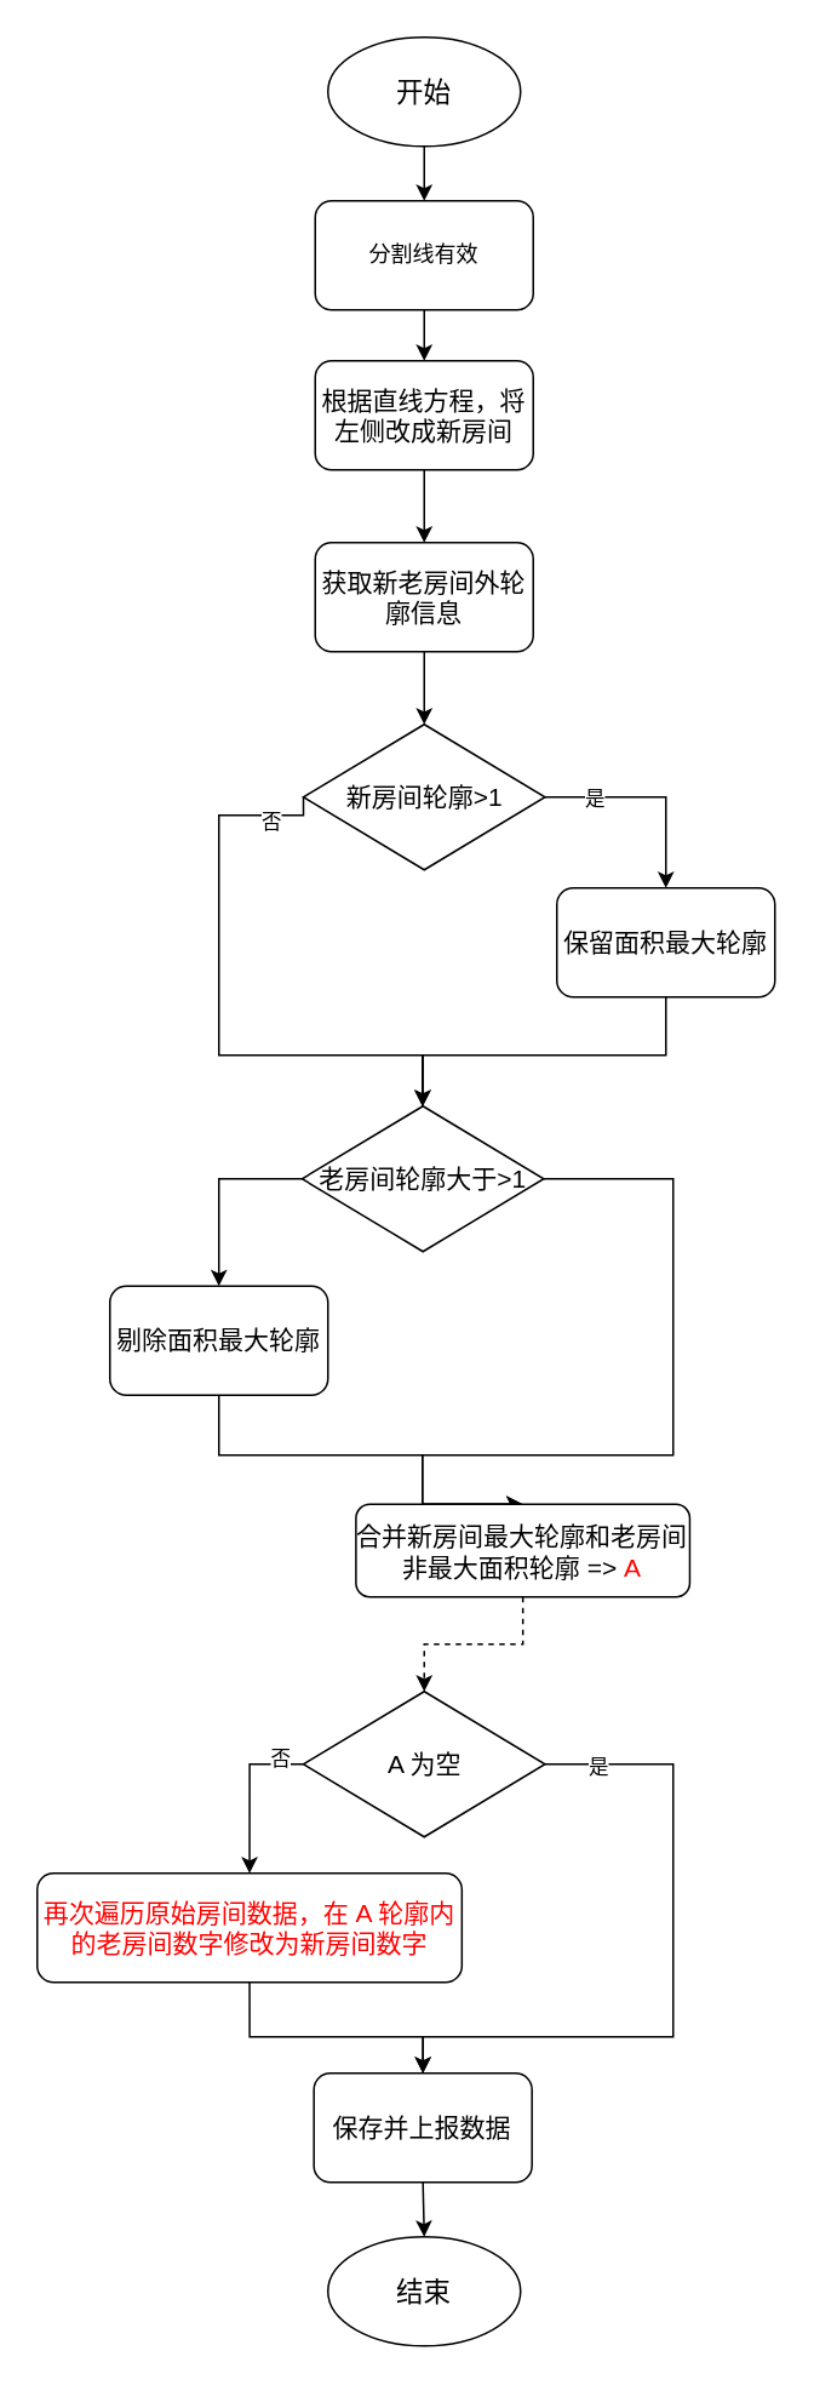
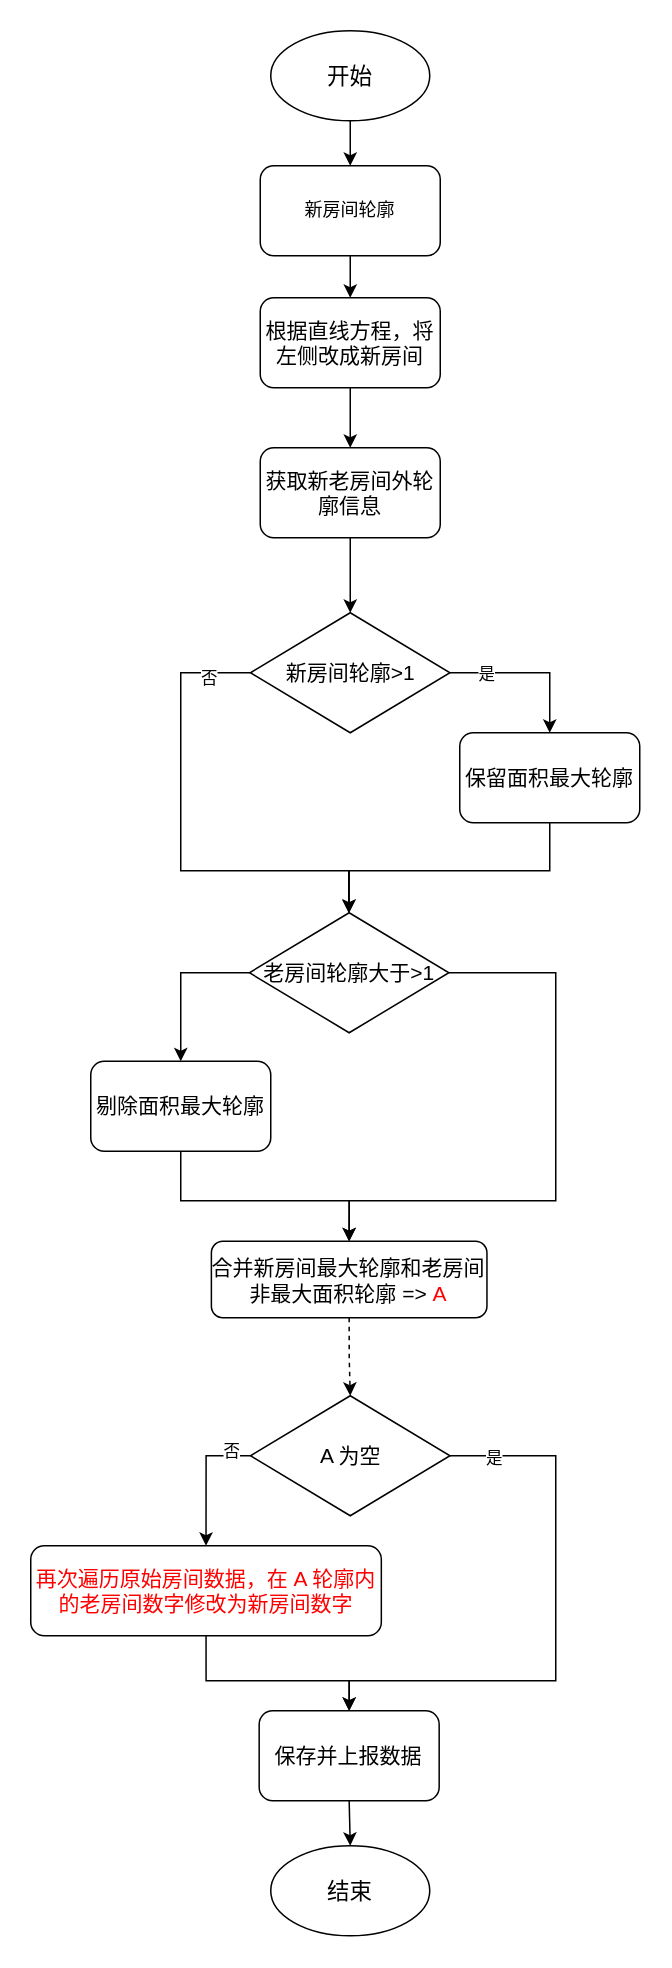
  <mxCell id="0" />
  <mxCell id="1" parent="0" />
  <mxCell id="2" style="edgeStyle=orthogonalEdgeStyle;rounded=0;orthogonalLoop=1;jettySize=auto;html=1;exitX=0.5;exitY=1;exitDx=0;exitDy=0;" parent="1" source="22" target="4" edge="1"><mxGeometry relative="1" as="geometry"><mxPoint x="233" y="268" as="sourcePoint" /></mxGeometry></mxCell>
  <mxCell id="3" value="" style="edgeStyle=orthogonalEdgeStyle;rounded=0;orthogonalLoop=1;jettySize=auto;html=1;entryX=0.5;entryY=0;entryDx=0;entryDy=0;" parent="1" source="4" target="9" edge="1"><mxGeometry relative="1" as="geometry"><mxPoint x="233" y="398" as="targetPoint" /></mxGeometry></mxCell>
  <mxCell id="4" value="&lt;font style=&quot;font-size: 14px;&quot;&gt;获取新老房间外轮廓信息&lt;/font&gt;" style="rounded=1;whiteSpace=wrap;html=1;" parent="1" vertex="1"><mxGeometry x="173" y="298" width="120" height="60" as="geometry" /></mxCell>
  <mxCell id="5" style="edgeStyle=orthogonalEdgeStyle;rounded=0;orthogonalLoop=1;jettySize=auto;html=1;exitX=1;exitY=0.5;exitDx=0;exitDy=0;entryX=0.5;entryY=0;entryDx=0;entryDy=0;" edge="1" parent="1" source="9" target="11"><mxGeometry relative="1" as="geometry" /></mxCell>
  <mxCell id="6" value="是" style="edgeLabel;html=1;align=center;verticalAlign=middle;resizable=0;points=[];" vertex="1" connectable="0" parent="5"><mxGeometry x="-0.524" relative="1" as="geometry"><mxPoint x="-1" as="offset" /></mxGeometry></mxCell>
  <mxCell id="7" style="edgeStyle=orthogonalEdgeStyle;rounded=0;orthogonalLoop=1;jettySize=auto;html=1;exitX=0;exitY=0.5;exitDx=0;exitDy=0;" edge="1" parent="1" source="9" target="14"><mxGeometry relative="1" as="geometry"><Array as="points"><mxPoint x="120" y="448" /><mxPoint x="120" y="580" /><mxPoint x="232" y="580" /></Array></mxGeometry></mxCell>
  <mxCell id="8" value="否" style="edgeLabel;html=1;align=center;verticalAlign=middle;resizable=0;points=[];" vertex="1" connectable="0" parent="7"><mxGeometry x="-0.827" y="3" relative="1" as="geometry"><mxPoint as="offset" /></mxGeometry></mxCell>
- <mxCell id="9" value="&lt;font style=&quot;font-size: 14px;&quot;&gt;新房间轮廓&amp;gt;1&lt;/font&gt;" style="rhombus;whiteSpace=wrap;html=1;" parent="1" vertex="1"><mxGeometry x="166.5" y="398" width="133" height="80" as="geometry" /></mxCell>
+ <mxCell id="9" value="&lt;font style=&quot;font-size: 14px;&quot;&gt;新房间轮廓&amp;gt;1&lt;/font&gt;" style="rhombus;whiteSpace=wrap;html=1;" parent="1" vertex="1"><mxGeometry x="166.5" y="408" width="133" height="80" as="geometry" /></mxCell>
  <mxCell id="10" style="edgeStyle=orthogonalEdgeStyle;rounded=0;orthogonalLoop=1;jettySize=auto;html=1;exitX=0.5;exitY=1;exitDx=0;exitDy=0;entryX=0.5;entryY=0;entryDx=0;entryDy=0;" edge="1" parent="1" source="11" target="14"><mxGeometry relative="1" as="geometry"><Array as="points"><mxPoint x="366" y="580" /><mxPoint x="232" y="580" /></Array></mxGeometry></mxCell>
  <mxCell id="11" value="&lt;font style=&quot;font-size: 14px;&quot;&gt;保留面积最大轮廓&lt;/font&gt;" style="rounded=1;whiteSpace=wrap;html=1;" parent="1" vertex="1"><mxGeometry x="306" y="488" width="120" height="60" as="geometry" /></mxCell>
  <mxCell id="12" style="edgeStyle=orthogonalEdgeStyle;rounded=0;orthogonalLoop=1;jettySize=auto;html=1;exitX=0;exitY=0.5;exitDx=0;exitDy=0;" parent="1" source="14" target="24" edge="1"><mxGeometry relative="1" as="geometry" /></mxCell>
  <mxCell id="13" style="edgeStyle=orthogonalEdgeStyle;rounded=0;orthogonalLoop=1;jettySize=auto;html=1;exitX=1;exitY=0.5;exitDx=0;exitDy=0;entryX=0.5;entryY=0;entryDx=0;entryDy=0;" edge="1" parent="1" source="14" target="26"><mxGeometry relative="1" as="geometry"><Array as="points"><mxPoint x="370" y="648" /><mxPoint x="370" y="800" /><mxPoint x="232" y="800" /></Array></mxGeometry></mxCell>
  <mxCell id="14" value="&lt;span style=&quot;font-size: 14px;&quot;&gt;老房间轮廓大于&amp;gt;1&lt;/span&gt;" style="rhombus;whiteSpace=wrap;html=1;" parent="1" vertex="1"><mxGeometry x="165.78" y="608" width="133" height="80" as="geometry" /></mxCell>
  <mxCell id="15" style="edgeStyle=orthogonalEdgeStyle;rounded=0;orthogonalLoop=1;jettySize=auto;html=1;exitX=0.5;exitY=1;exitDx=0;exitDy=0;entryX=0.5;entryY=0;entryDx=0;entryDy=0;" parent="1" source="16" target="17" edge="1"><mxGeometry relative="1" as="geometry" /></mxCell>
  <mxCell id="16" value="&lt;font style=&quot;font-size: 14px;&quot;&gt;保存并上报数据&lt;br&gt;&lt;/font&gt;" style="rounded=1;whiteSpace=wrap;html=1;" parent="1" vertex="1"><mxGeometry x="172.28" y="1140" width="120" height="60" as="geometry" /></mxCell>
  <mxCell id="17" value="&lt;font style=&quot;font-size: 15px;&quot;&gt;结束&lt;/font&gt;" style="ellipse;whiteSpace=wrap;html=1;" parent="1" vertex="1"><mxGeometry x="180" y="1230" width="106" height="60" as="geometry" /></mxCell>
  <mxCell id="18" style="edgeStyle=orthogonalEdgeStyle;rounded=0;orthogonalLoop=1;jettySize=auto;html=1;exitX=0.5;exitY=1;exitDx=0;exitDy=0;" parent="1" source="19" target="21" edge="1"><mxGeometry relative="1" as="geometry" /></mxCell>
  <mxCell id="19" value="&lt;font style=&quot;font-size: 15px;&quot;&gt;开始&lt;/font&gt;" style="ellipse;whiteSpace=wrap;html=1;" parent="1" vertex="1"><mxGeometry x="180" y="20" width="106" height="60" as="geometry" /></mxCell>
  <mxCell id="20" style="edgeStyle=orthogonalEdgeStyle;rounded=0;orthogonalLoop=1;jettySize=auto;html=1;exitX=0.5;exitY=1;exitDx=0;exitDy=0;" parent="1" source="21" target="22" edge="1"><mxGeometry relative="1" as="geometry" /></mxCell>
- <mxCell id="21" value="分割线有效" style="rounded=1;whiteSpace=wrap;html=1;" parent="1" vertex="1"><mxGeometry x="173" y="110" width="120" height="60" as="geometry" /></mxCell>
+ <mxCell id="21" value="新房间轮廓" style="rounded=1;whiteSpace=wrap;html=1;" parent="1" vertex="1"><mxGeometry x="173" y="110" width="120" height="60" as="geometry" /></mxCell>
  <mxCell id="22" value="&lt;font style=&quot;font-size: 14px;&quot;&gt;根据直线方程，将左侧改成新房间&lt;/font&gt;" style="rounded=1;whiteSpace=wrap;html=1;" parent="1" vertex="1"><mxGeometry x="173" y="198" width="120" height="60" as="geometry" /></mxCell>
  <mxCell id="23" style="edgeStyle=orthogonalEdgeStyle;rounded=0;orthogonalLoop=1;jettySize=auto;html=1;exitX=0.5;exitY=1;exitDx=0;exitDy=0;entryX=0.5;entryY=0;entryDx=0;entryDy=0;" parent="1" source="24" target="26" edge="1"><mxGeometry relative="1" as="geometry"><Array as="points"><mxPoint x="120" y="800" /><mxPoint x="232" y="800" /></Array></mxGeometry></mxCell>
  <mxCell id="24" value="&lt;span style=&quot;font-size: 14px;&quot;&gt;剔除面积最大轮廓&lt;/span&gt;" style="rounded=1;whiteSpace=wrap;html=1;" parent="1" vertex="1"><mxGeometry x="60" y="707" width="120" height="60" as="geometry" /></mxCell>
  <mxCell id="25" style="edgeStyle=orthogonalEdgeStyle;rounded=0;orthogonalLoop=1;jettySize=auto;html=1;exitX=0.5;exitY=1;exitDx=0;exitDy=0;entryX=0.5;entryY=0;entryDx=0;entryDy=0;dashed=1;" edge="1" parent="1" source="26" target="33"><mxGeometry relative="1" as="geometry" /></mxCell>
- <mxCell id="26" value="&lt;font style=&quot;font-size: 14px;&quot;&gt;合并新房间最大轮廓和老房间非最大面积轮廓 =&amp;gt; &lt;font color=&quot;#ff0000&quot;&gt;A&lt;/font&gt;&lt;br&gt;&lt;/font&gt;" style="rounded=1;whiteSpace=wrap;html=1;" parent="1" vertex="1"><mxGeometry x="195.42" y="827" width="183.72" height="51" as="geometry" /></mxCell>
+ <mxCell id="26" value="&lt;font style=&quot;font-size: 14px;&quot;&gt;合并新房间最大轮廓和老房间非最大面积轮廓 =&amp;gt; &lt;font color=&quot;#ff0000&quot;&gt;A&lt;/font&gt;&lt;br&gt;&lt;/font&gt;" style="rounded=1;whiteSpace=wrap;html=1;" parent="1" vertex="1"><mxGeometry x="140.42" y="827" width="183.72" height="51" as="geometry" /></mxCell>
  <mxCell id="27" style="edgeStyle=orthogonalEdgeStyle;rounded=0;orthogonalLoop=1;jettySize=auto;html=1;exitX=0.5;exitY=1;exitDx=0;exitDy=0;entryX=0.5;entryY=0;entryDx=0;entryDy=0;" parent="1" source="28" target="16" edge="1"><mxGeometry relative="1" as="geometry"><Array as="points"><mxPoint x="137" y="1120" /><mxPoint x="232" y="1120" /></Array></mxGeometry></mxCell>
  <mxCell id="28" value="&lt;span style=&quot;font-size: 14px;&quot;&gt;&lt;font color=&quot;#ff0000&quot;&gt;再次遍历原始房间数据，在 A 轮廓内的老房间数字修改为新房间数字&lt;/font&gt;&lt;br&gt;&lt;/span&gt;" style="rounded=1;whiteSpace=wrap;html=1;" parent="1" vertex="1"><mxGeometry x="20" y="1030" width="233.72" height="60" as="geometry" /></mxCell>
  <mxCell id="29" style="edgeStyle=orthogonalEdgeStyle;rounded=0;orthogonalLoop=1;jettySize=auto;html=1;exitX=0;exitY=0.5;exitDx=0;exitDy=0;entryX=0.5;entryY=0;entryDx=0;entryDy=0;" edge="1" parent="1" source="33" target="28"><mxGeometry relative="1" as="geometry" /></mxCell>
  <mxCell id="30" value="否" style="edgeLabel;html=1;align=center;verticalAlign=middle;resizable=0;points=[];" vertex="1" connectable="0" parent="29"><mxGeometry x="-0.7" y="-4" relative="1" as="geometry"><mxPoint as="offset" /></mxGeometry></mxCell>
  <mxCell id="31" style="edgeStyle=orthogonalEdgeStyle;rounded=0;orthogonalLoop=1;jettySize=auto;html=1;exitX=1;exitY=0.5;exitDx=0;exitDy=0;entryX=0.5;entryY=0;entryDx=0;entryDy=0;" edge="1" parent="1" source="33" target="16"><mxGeometry relative="1" as="geometry"><Array as="points"><mxPoint x="370" y="970" /><mxPoint x="370" y="1120" /><mxPoint x="232" y="1120" /></Array></mxGeometry></mxCell>
  <mxCell id="32" value="是" style="edgeLabel;html=1;align=center;verticalAlign=middle;resizable=0;points=[];" vertex="1" connectable="0" parent="31"><mxGeometry x="-0.841" y="-1" relative="1" as="geometry"><mxPoint x="-1" as="offset" /></mxGeometry></mxCell>
  <mxCell id="33" value="&lt;span style=&quot;font-size: 14px;&quot;&gt;A 为空&lt;/span&gt;" style="rhombus;whiteSpace=wrap;html=1;" vertex="1" parent="1"><mxGeometry x="166.5" y="930" width="133" height="80" as="geometry" /></mxCell>
